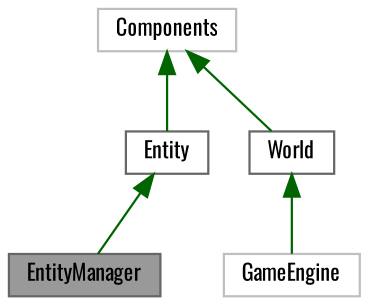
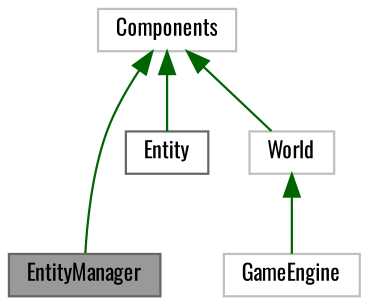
  digraph {
    fontname=Oswald
    node [color=gray40 fillcolor=white fontname=Oswald fontsize=10 shape=box style=filled]
    edge [color=darkgreen dir=back fontname=Oswald fontsize=10 labelfontname=Helvetica labelfontsize=10 style=solid]
    n1 [fillcolor=grey60 fontcolor=black height=0.2 label=EntityManager width=0.4]
-   n2 [height=0.2 label=World width=0.4]
+   n2 [color=grey75 height=0.2 label=World width=0.4]
    n3 [color=grey75 height=0.2 label=GameEngine width=0.4]
    n4 [height=0.2 label=Entity width=0.4]
    n5 [color=grey75 height=0.2 label=Components width=0.4]
    n2 -> n3
-   n4 -> n1
+   n5 -> n1
    n5 -> n2
    n5 -> n4
  }
